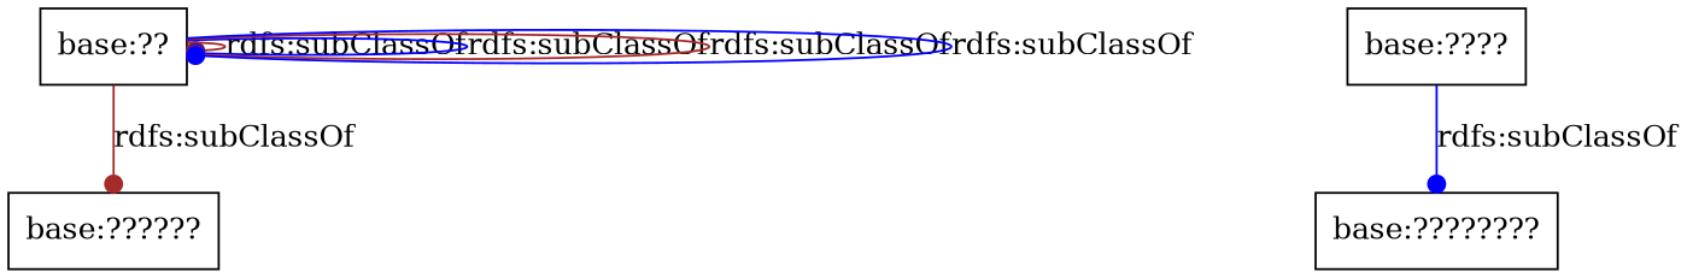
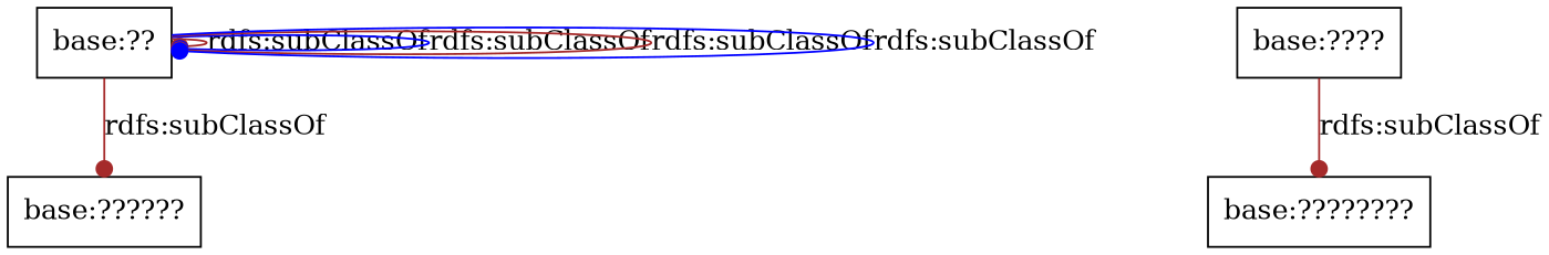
  digraph {
    rankdir=TB
    node [color=black shape=rectangle]
    edge [arrowhead=dot color=brown]
    "base:??"
    "base:??????"
    "base:????"
    "base:????????"
    "base:??" -> "base:??" [label="rdfs:subClassOf"]
    "base:??" -> "base:??" [color=blue label="rdfs:subClassOf"]
    "base:??" -> "base:??" [label="rdfs:subClassOf"]
    "base:??" -> "base:??" [color=blue label="rdfs:subClassOf"]
    "base:??" -> "base:??????" [label="rdfs:subClassOf"]
-   "base:????" -> "base:????????" [color=blue label="rdfs:subClassOf"]
+   "base:????" -> "base:????????" [label="rdfs:subClassOf"]
  }
